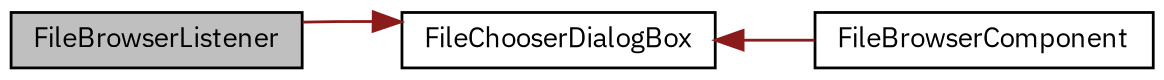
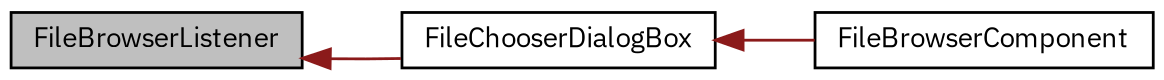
  digraph {
    fontname="IBM Plex Sans"
    rankdir=LR
    node [color=black fontname="IBM Plex Sans" fontsize=10 shape=record]
    edge [color=firebrick4 dir=back fontname="IBM Plex Sans" fontsize=10 labelfontname=Helvetica labelfontsize=10 style=solid]
    n1 [fillcolor=grey75 fontcolor=black height=0.2 label=FileBrowserListener style=filled width=0.4]
    n2 [height=0.2 label=FileChooserDialogBox width=0.4]
    n3 [height=0.2 label=FileBrowserComponent width=0.4]
-   n2 -> n1
+   n1 -> n2
    n2 -> n3
  }
